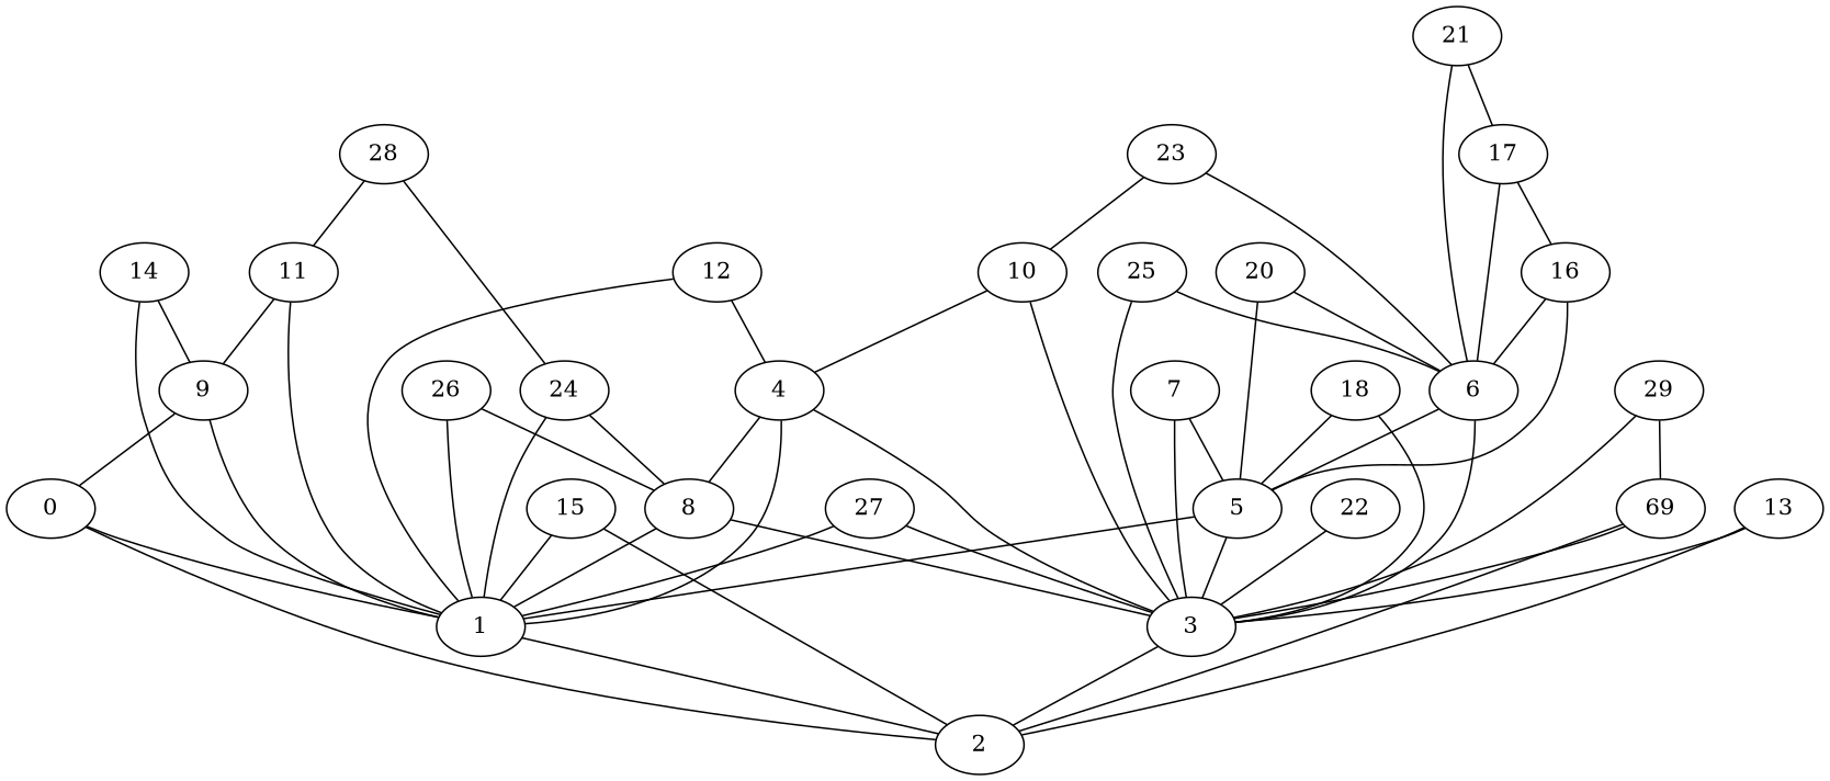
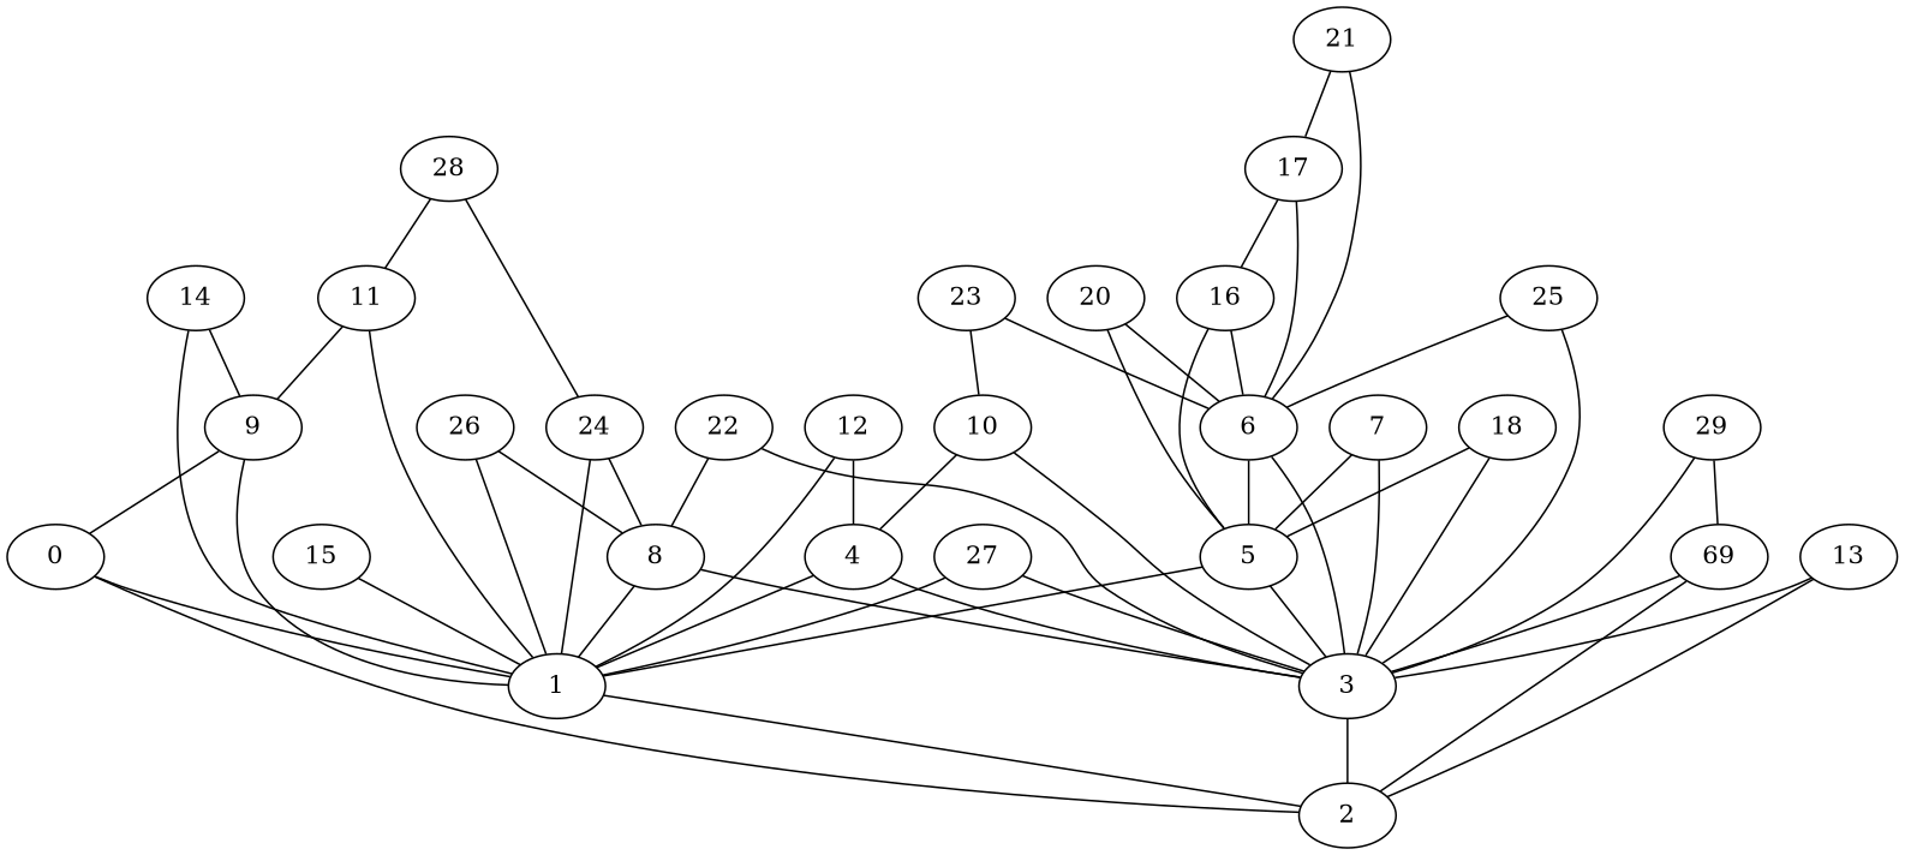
  graph {
    0
    1
    2
    3
    4
    5
    6
    7
    8
    9
    10
    11
    12
    13
    14
    15
    16
    17
    18
    n20 [label=69]
    20
    21
    22
    23
    24
    25
    26
    27
    28
    29
    0 -- 1
    1 -- 2
    2 -- 0
    3 -- 2
    4 -- 1
    4 -- 3
    5 -- 1
    5 -- 3
    6 -- 3
    6 -- 5
    7 -- 3
    7 -- 5
    8 -- 1
    8 -- 3
    9 -- 0
    9 -- 1
    10 -- 3
    10 -- 4
    11 -- 1
    11 -- 9
    12 -- 1
    12 -- 4
    13 -- 2
    13 -- 3
    14 -- 1
    14 -- 9
    15 -- 1
-   15 -- 2
    16 -- 5
    16 -- 6
    17 -- 6
    17 -- 16
    18 -- 3
    18 -- 5
    n20 -- 2
    n20 -- 3
    20 -- 5
    20 -- 6
    21 -- 6
    21 -- 17
    22 -- 3
-   4 -- 8
+   22 -- 8
    23 -- 6
    23 -- 10
    24 -- 1
    24 -- 8
    25 -- 3
    25 -- 6
    26 -- 1
    26 -- 8
    27 -- 1
    27 -- 3
    28 -- 11
    28 -- 24
    29 -- 3
    29 -- n20
  }
